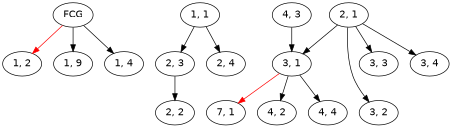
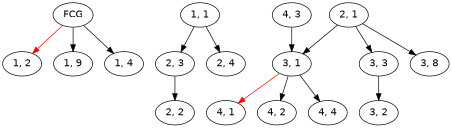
  digraph {
    fontname="DejaVu Sans"
    node [fontname="DejaVu Sans"]
    edge [color=black fontname="DejaVu Sans"]
    FCG
    "1, 2"
    n3 [label="1, 9"]
    "1, 4"
    "1, 1"
    "2, 3"
    "2, 4"
    "2, 1"
    "3, 1"
    "3, 2"
    "3, 3"
-   "3, 4"
+   "3, 4" [label="3, 8"]
    "2, 2"
-   "4, 1" [label="7, 1"]
+   "4, 1"
    "4, 2"
    "4, 4"
    "4, 3"
    FCG -> "1, 2" [color=red]
    FCG -> n3
    FCG -> "1, 4"
    "1, 1" -> "2, 3"
    "1, 1" -> "2, 4"
    "2, 3" -> "2, 2"
    "2, 1" -> "3, 1"
-   "2, 1" -> "3, 2"
+   "3, 3" -> "3, 2"
    "2, 1" -> "3, 3"
    "2, 1" -> "3, 4"
    "3, 1" -> "4, 1" [color=red]
    "3, 1" -> "4, 2"
    "3, 1" -> "4, 4"
    "4, 3" -> "3, 1"
  }
